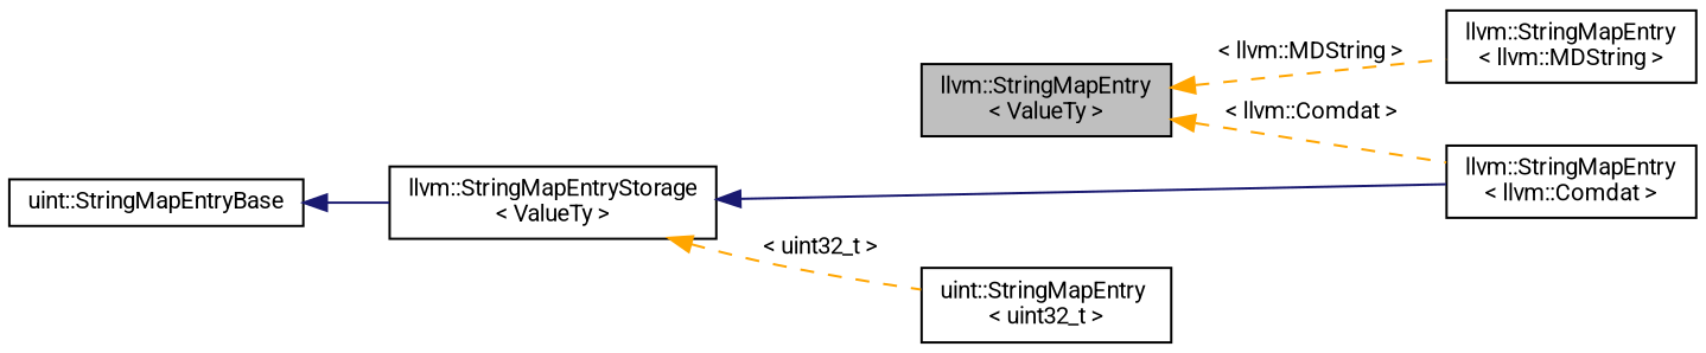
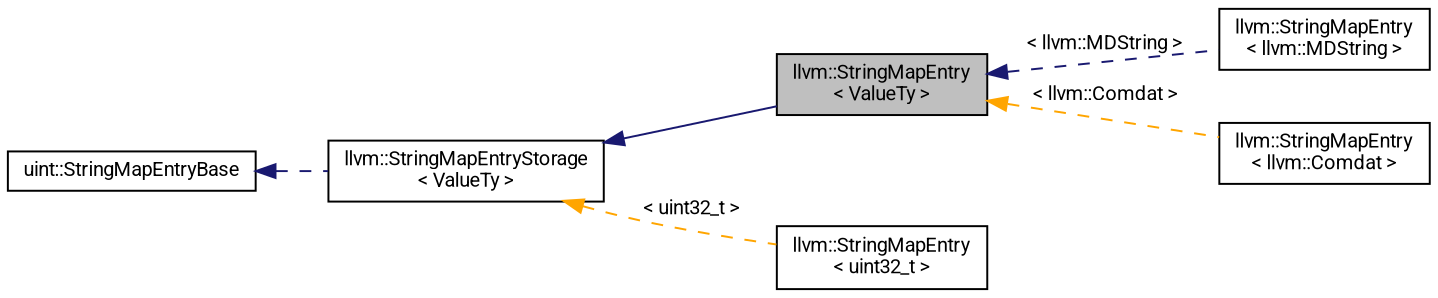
  digraph {
    fontname=Roboto
    rankdir=LR
    node [color=black fontname=Roboto fontsize=10 shape=record]
    edge [color=orange dir=back fontname=Roboto fontsize=10 labelfontname=Helvetica labelfontsize=10 style=dashed]
    n1 [fillcolor=grey75 fontcolor=black height=0.2 label="llvm::StringMapEntry\l\< ValueTy \>" style=filled width=0.4]
    n2 [height=0.2 label="llvm::StringMapEntry\l\< llvm::MDString \>" width=0.4]
    n3 [height=0.2 label="llvm::StringMapEntry\l\< llvm::Comdat \>" width=0.4]
-   n4 [height=0.2 label="uint::StringMapEntry\l\< uint32_t \>" width=0.4]
+   n4 [height=0.2 label="llvm::StringMapEntry\l\< uint32_t \>" width=0.4]
    n5 [height=0.2 label="llvm::StringMapEntryStorage\l\< ValueTy \>" width=0.4]
    n6 [height=0.2 label="uint::StringMapEntryBase" width=0.4]
-   n1 -> n2 [label=" \< llvm::MDString \>"]
+   n1 -> n2 [color=midnightblue label=" \< llvm::MDString \>"]
    n1 -> n3 [label=" \< llvm::Comdat \>"]
-   n5 -> n3 [color=midnightblue style=solid]
+   n5 -> n1 [color=midnightblue style=solid]
    n5 -> n4 [label=" \< uint32_t \>"]
-   n6 -> n5 [color=midnightblue style=solid]
+   n6 -> n5 [color=midnightblue]
  }
